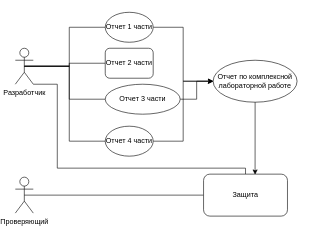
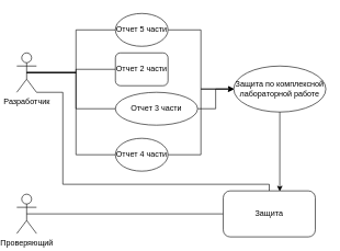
  <mxCell id="0" />
  <mxCell id="1" parent="0" />
  <mxCell id="2" style="edgeStyle=orthogonalEdgeStyle;rounded=0;orthogonalLoop=1;jettySize=auto;html=1;exitX=0.5;exitY=0.5;exitDx=0;exitDy=0;exitPerimeter=0;entryX=0;entryY=0.5;entryDx=0;entryDy=0;endArrow=none;endFill=0;" edge="1" parent="1" source="7" target="11"><mxGeometry relative="1" as="geometry" /></mxCell>
  <mxCell id="3" style="edgeStyle=orthogonalEdgeStyle;rounded=0;orthogonalLoop=1;jettySize=auto;html=1;exitX=0.5;exitY=0.5;exitDx=0;exitDy=0;exitPerimeter=0;entryX=0;entryY=0.5;entryDx=0;entryDy=0;endArrow=none;endFill=0;" edge="1" parent="1" source="7" target="12"><mxGeometry relative="1" as="geometry" /></mxCell>
  <mxCell id="4" style="edgeStyle=orthogonalEdgeStyle;rounded=0;orthogonalLoop=1;jettySize=auto;html=1;exitX=0.5;exitY=0.5;exitDx=0;exitDy=0;exitPerimeter=0;entryX=0;entryY=0.5;entryDx=0;entryDy=0;endArrow=none;endFill=0;" edge="1" parent="1" source="7" target="14"><mxGeometry relative="1" as="geometry" /></mxCell>
  <mxCell id="5" style="edgeStyle=orthogonalEdgeStyle;rounded=0;orthogonalLoop=1;jettySize=auto;html=1;exitX=0.5;exitY=0.5;exitDx=0;exitDy=0;exitPerimeter=0;entryX=0;entryY=0.5;entryDx=0;entryDy=0;endArrow=none;endFill=0;" edge="1" parent="1" source="7" target="16"><mxGeometry relative="1" as="geometry" /></mxCell>
  <mxCell id="6" style="edgeStyle=orthogonalEdgeStyle;rounded=0;orthogonalLoop=1;jettySize=auto;html=1;exitX=1;exitY=1;exitDx=0;exitDy=0;exitPerimeter=0;entryX=0.5;entryY=0;entryDx=0;entryDy=0;endArrow=none;endFill=0;" edge="1" parent="1" source="7" target="18"><mxGeometry relative="1" as="geometry"><Array as="points"><mxPoint x="90" y="140" /><mxPoint x="90" y="280" /><mxPoint x="404" y="280" /></Array></mxGeometry></mxCell>
  <mxCell id="7" value="Разработчик" style="shape=umlActor;verticalLabelPosition=bottom;verticalAlign=top;html=1;" vertex="1" parent="1"><mxGeometry x="20" y="80" width="30" height="60" as="geometry" /></mxCell>
  <mxCell id="8" style="edgeStyle=orthogonalEdgeStyle;rounded=0;orthogonalLoop=1;jettySize=auto;html=1;exitX=0.5;exitY=0.5;exitDx=0;exitDy=0;exitPerimeter=0;entryX=0;entryY=0.5;entryDx=0;entryDy=0;endArrow=none;endFill=0;" edge="1" parent="1" source="9" target="18"><mxGeometry relative="1" as="geometry" /></mxCell>
  <mxCell id="9" value="Проверяющий" style="shape=umlActor;verticalLabelPosition=bottom;verticalAlign=top;html=1;" vertex="1" parent="1"><mxGeometry x="20" y="295" width="30" height="60" as="geometry" /></mxCell>
  <mxCell id="10" style="edgeStyle=orthogonalEdgeStyle;rounded=0;orthogonalLoop=1;jettySize=auto;html=1;exitX=1;exitY=0.5;exitDx=0;exitDy=0;entryX=0;entryY=0.5;entryDx=0;entryDy=0;" edge="1" parent="1" source="11" target="17"><mxGeometry relative="1" as="geometry" /></mxCell>
- <mxCell id="11" value="Отчет 1 части" style="ellipse;whiteSpace=wrap;html=1;" vertex="1" parent="1"><mxGeometry x="170" y="20" width="80" height="50" as="geometry" /></mxCell>
+ <mxCell id="11" value="Отчет 5 части" style="ellipse;whiteSpace=wrap;html=1;" vertex="1" parent="1"><mxGeometry x="170" y="20" width="80" height="50" as="geometry" /></mxCell>
  <mxCell id="12" value="Отчет 2 части" style="whiteSpace=wrap;html=1;rounded=1;" vertex="1" parent="1"><mxGeometry x="170" y="80" width="80" height="50" as="geometry" /></mxCell>
  <mxCell id="13" style="edgeStyle=orthogonalEdgeStyle;rounded=0;orthogonalLoop=1;jettySize=auto;html=1;exitX=1;exitY=0.5;exitDx=0;exitDy=0;entryX=0;entryY=0.5;entryDx=0;entryDy=0;" edge="1" parent="1" source="14" target="17"><mxGeometry relative="1" as="geometry" /></mxCell>
  <mxCell id="14" value="Отчет 3 части" style="ellipse;whiteSpace=wrap;html=1;" vertex="1" parent="1"><mxGeometry x="170" y="140" width="125" height="50" as="geometry" /></mxCell>
  <mxCell id="15" style="edgeStyle=orthogonalEdgeStyle;rounded=0;orthogonalLoop=1;jettySize=auto;html=1;exitX=1;exitY=0.5;exitDx=0;exitDy=0;entryX=0;entryY=0.5;entryDx=0;entryDy=0;" edge="1" parent="1" source="16" target="17"><mxGeometry relative="1" as="geometry" /></mxCell>
  <mxCell id="16" value="Отчет 4 части" style="ellipse;whiteSpace=wrap;html=1;" vertex="1" parent="1"><mxGeometry x="170" y="210" width="80" height="50" as="geometry" /></mxCell>
- <mxCell id="17" value="Отчет по комплексной лабораторной работе" style="ellipse;whiteSpace=wrap;html=1;" vertex="1" parent="1"><mxGeometry x="350" y="100" width="140" height="70" as="geometry" /></mxCell>
+ <mxCell id="17" value="Защита по комплексной лабораторной работе" style="ellipse;whiteSpace=wrap;html=1;" vertex="1" parent="1"><mxGeometry x="350" y="100" width="140" height="70" as="geometry" /></mxCell>
  <mxCell id="18" value="Защита" style="whiteSpace=wrap;html=1;rounded=1;" vertex="1" parent="1"><mxGeometry x="334" y="290" width="140" height="70" as="geometry" /></mxCell>
  <mxCell id="19" style="edgeStyle=orthogonalEdgeStyle;rounded=0;orthogonalLoop=1;jettySize=auto;html=1;exitX=0.5;exitY=1;exitDx=0;exitDy=0;entryX=0.614;entryY=0.012;entryDx=0;entryDy=0;entryPerimeter=0;" edge="1" parent="1" source="17" target="18"><mxGeometry relative="1" as="geometry" /></mxCell>
